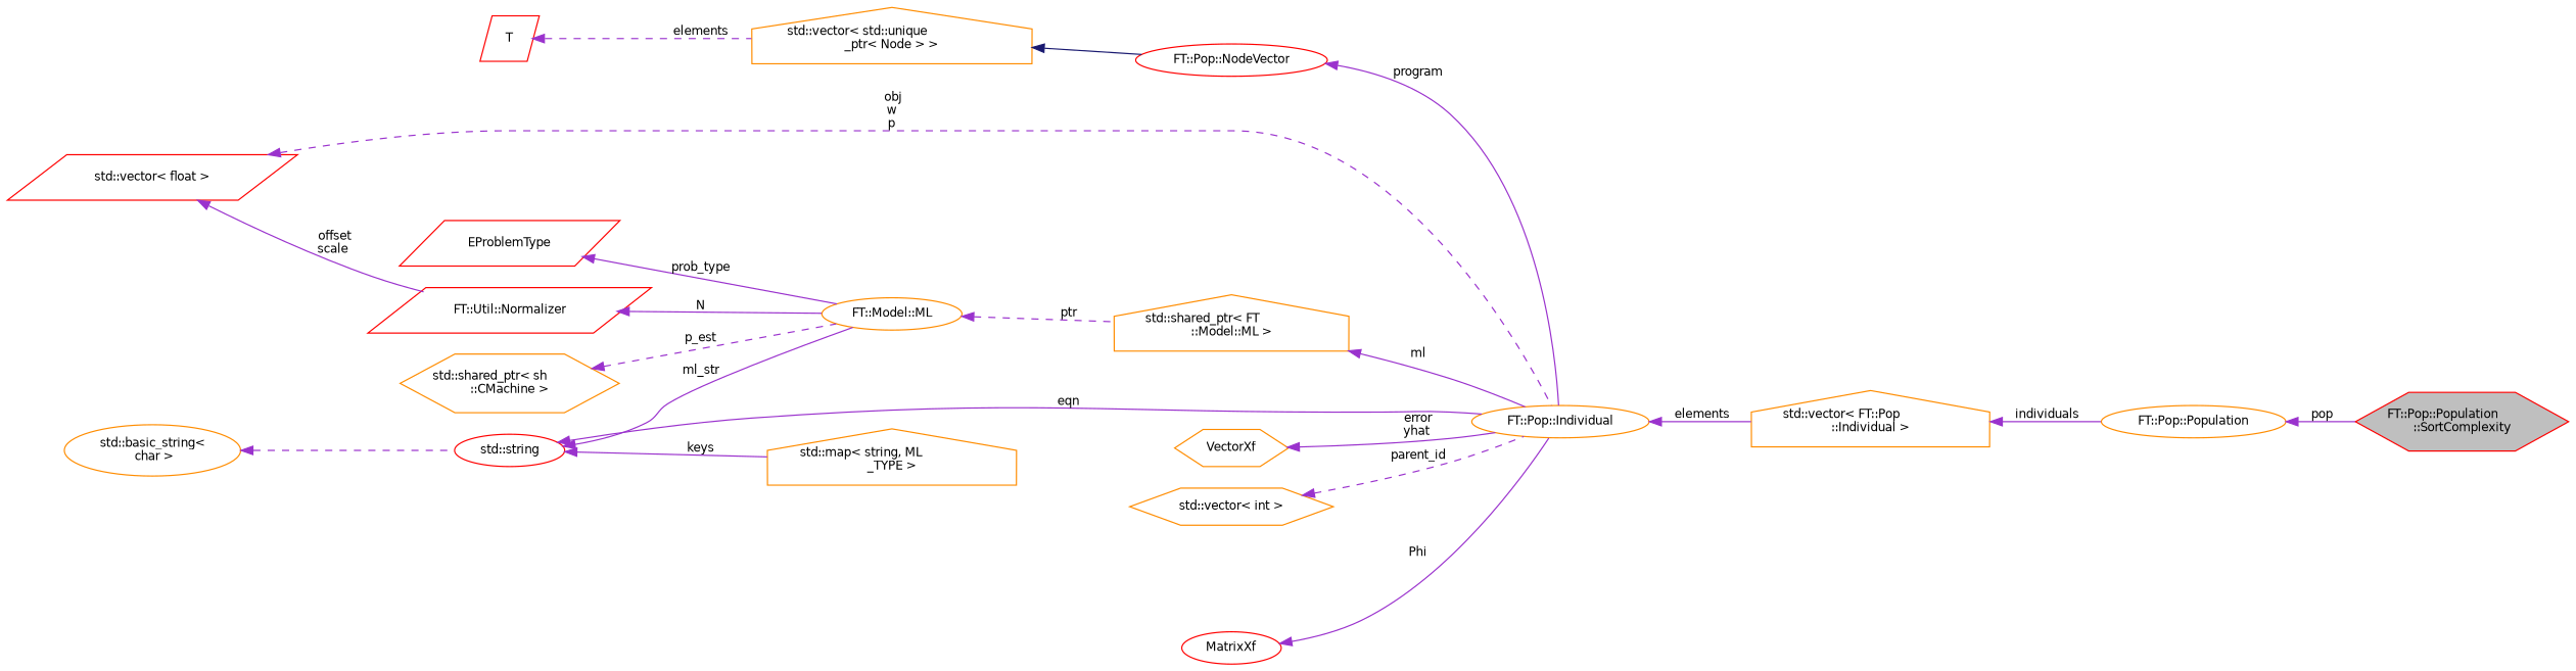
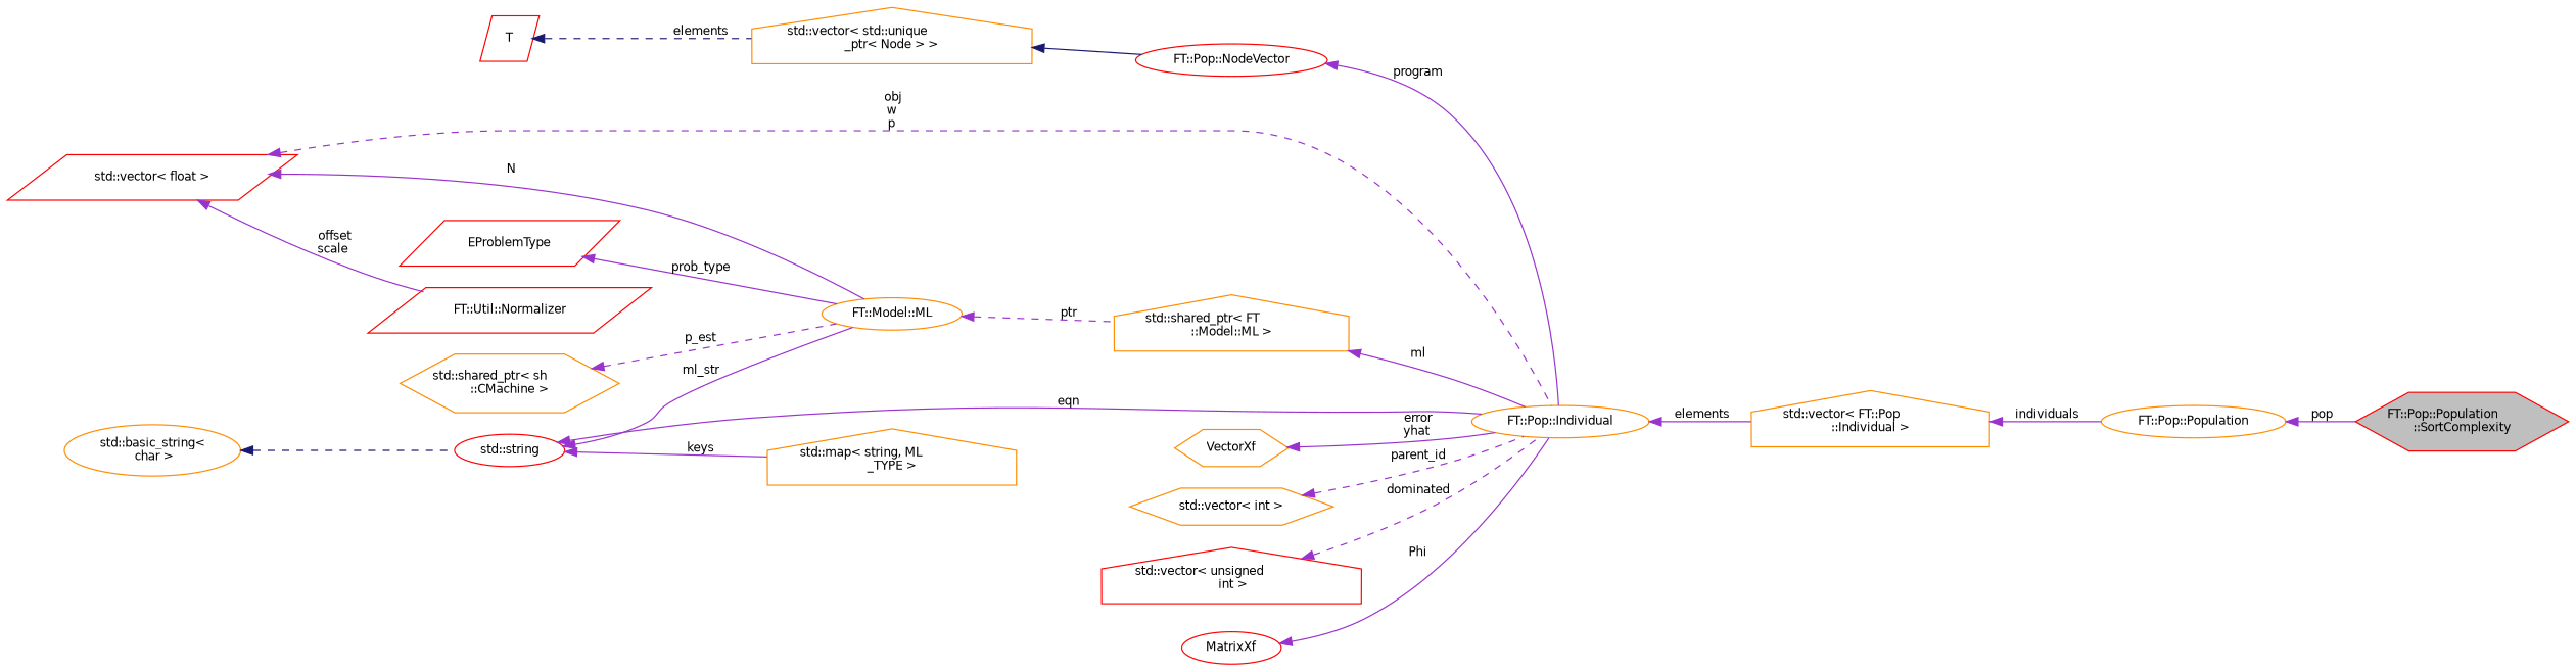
  digraph {
    rankdir=LR
    node [color=darkorange fillcolor=white fontname=Helvetica fontsize=10 shape=ellipse style=filled]
    edge [color=darkorchid3 dir=back fontname=Helvetica fontsize=10 labelfontname=Helvetica labelfontsize=10 style=solid]
    n1 [color=red fillcolor=grey75 fontcolor=black height=0.2 label="FT::Pop::Population\l::SortComplexity" shape=hexagon width=0.4]
    n2 [height=0.2 label="FT::Pop::Population" width=0.4]
    n3 [height=0.2 label="std::vector\< FT::Pop\l::Individual \>" shape=house width=0.4]
    n4 [height=0.2 label="FT::Pop::Individual" width=0.4]
    n5 [color=red height=0.2 label="FT::Pop::NodeVector" width=0.4]
    n6 [height=0.2 label="std::vector\< std::unique\l_ptr\< Node \> \>" shape=house width=0.4]
    n7 [color=red height=0.2 label=T shape=parallelogram width=0.4]
    n8 [height=0.2 label="FT::Model::ML" width=0.4]
    n9 [height=0.2 label="std::shared_ptr\< FT\l::Model::ML \>" shape=house width=0.4]
    n10 [color=red height=0.2 label="FT::Util::Normalizer" shape=parallelogram width=0.4]
    n11 [color=red height=0.2 label="std::string" width=0.4]
    n12 [height=0.2 label="std::map\< string, ML\l_TYPE \>" shape=house width=0.4]
    n13 [height=0.2 label="std::basic_string\<\l char \>" width=0.4]
    n14 [height=0.2 label=VectorXf shape=hexagon width=0.4]
    n15 [height=0.2 label="std::vector\< int \>" shape=hexagon width=0.4]
    n16 [color=red height=0.2 label="std::vector\< float \>" shape=parallelogram width=0.4]
    n17 [color=red height=0.2 label=EProblemType shape=parallelogram width=0.4]
    n18 [height=0.2 label="std::shared_ptr\< sh\l::CMachine \>" shape=hexagon width=0.4]
+   n19 [color=red height=0.2 label="std::vector\< unsigned\l int \>" shape=house width=0.4]
    n20 [color=red height=0.2 label=MatrixXf width=0.4]
    n2 -> n1 [label=" pop"]
    n3 -> n2 [label=" individuals"]
    n4 -> n3 [label=" elements"]
    n5 -> n4 [label=" program"]
    n6 -> n5 [color=midnightblue]
-   n7 -> n6 [label=" elements" style=dashed]
+   n7 -> n6 [color=midnightblue label=" elements" style=dashed]
    n8 -> n9 [label=" ptr" style=dashed]
    n9 -> n4 [label=" ml"]
-   n10 -> n8 [label=" N"]
+   n16 -> n8 [label=" N"]
    n11 -> n4 [label=" eqn"]
    n11 -> n8 [label=" ml_str"]
    n11 -> n12 [label=" keys"]
-   n13 -> n11 [style=dashed]
+   n13 -> n11 [color=midnightblue style=dashed]
    n14 -> n4 [label=" error\nyhat"]
    n15 -> n4 [label=" parent_id" style=dashed]
    n16 -> n4 [label=" obj\nw\np" style=dashed]
    n16 -> n10 [label=" offset\nscale"]
    n17 -> n8 [label=" prob_type"]
    n18 -> n8 [label=" p_est" style=dashed]
+   n19 -> n4 [label=" dominated" style=dashed]
    n20 -> n4 [label=" Phi"]
  }
